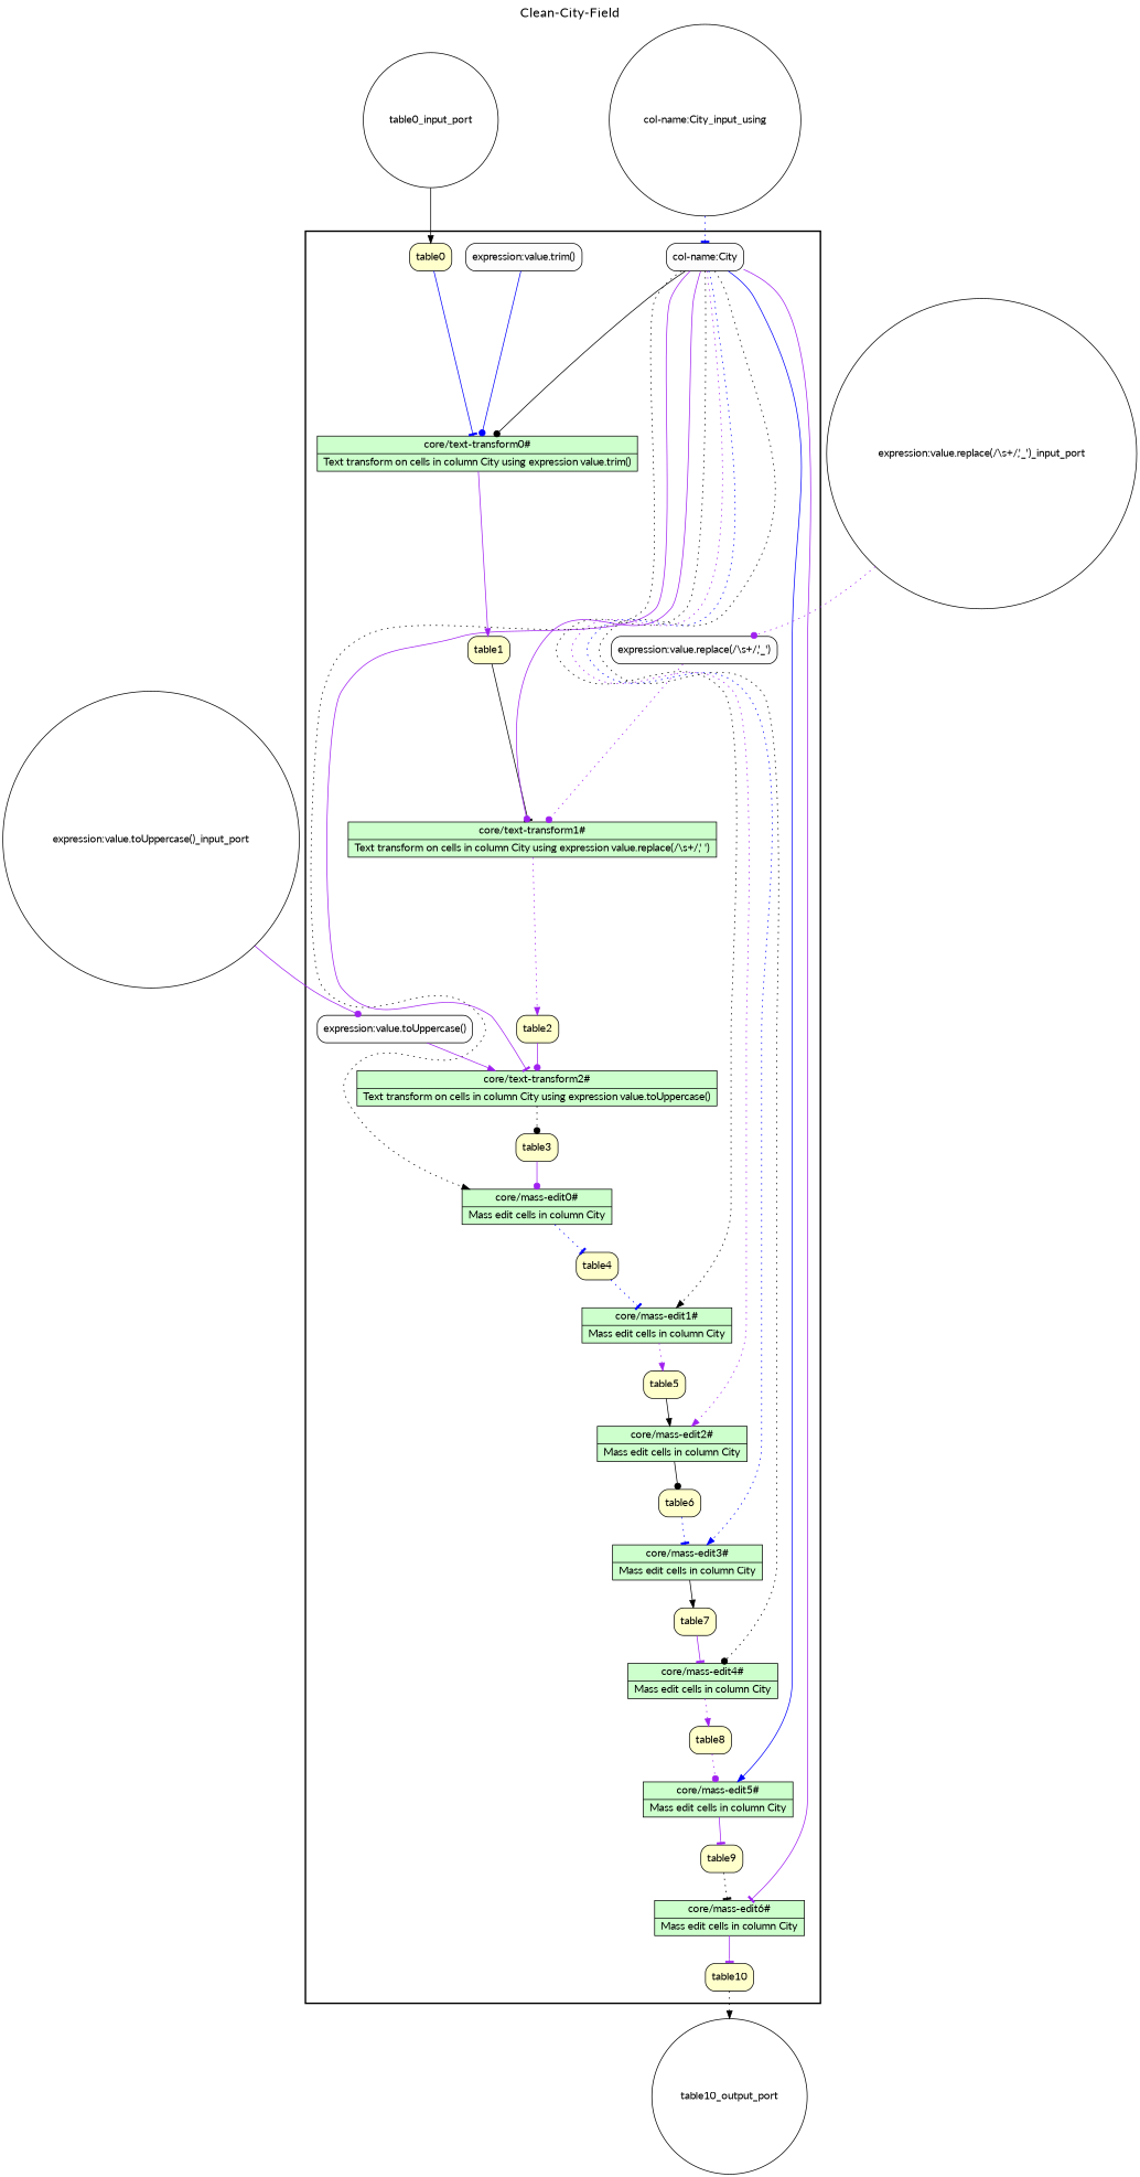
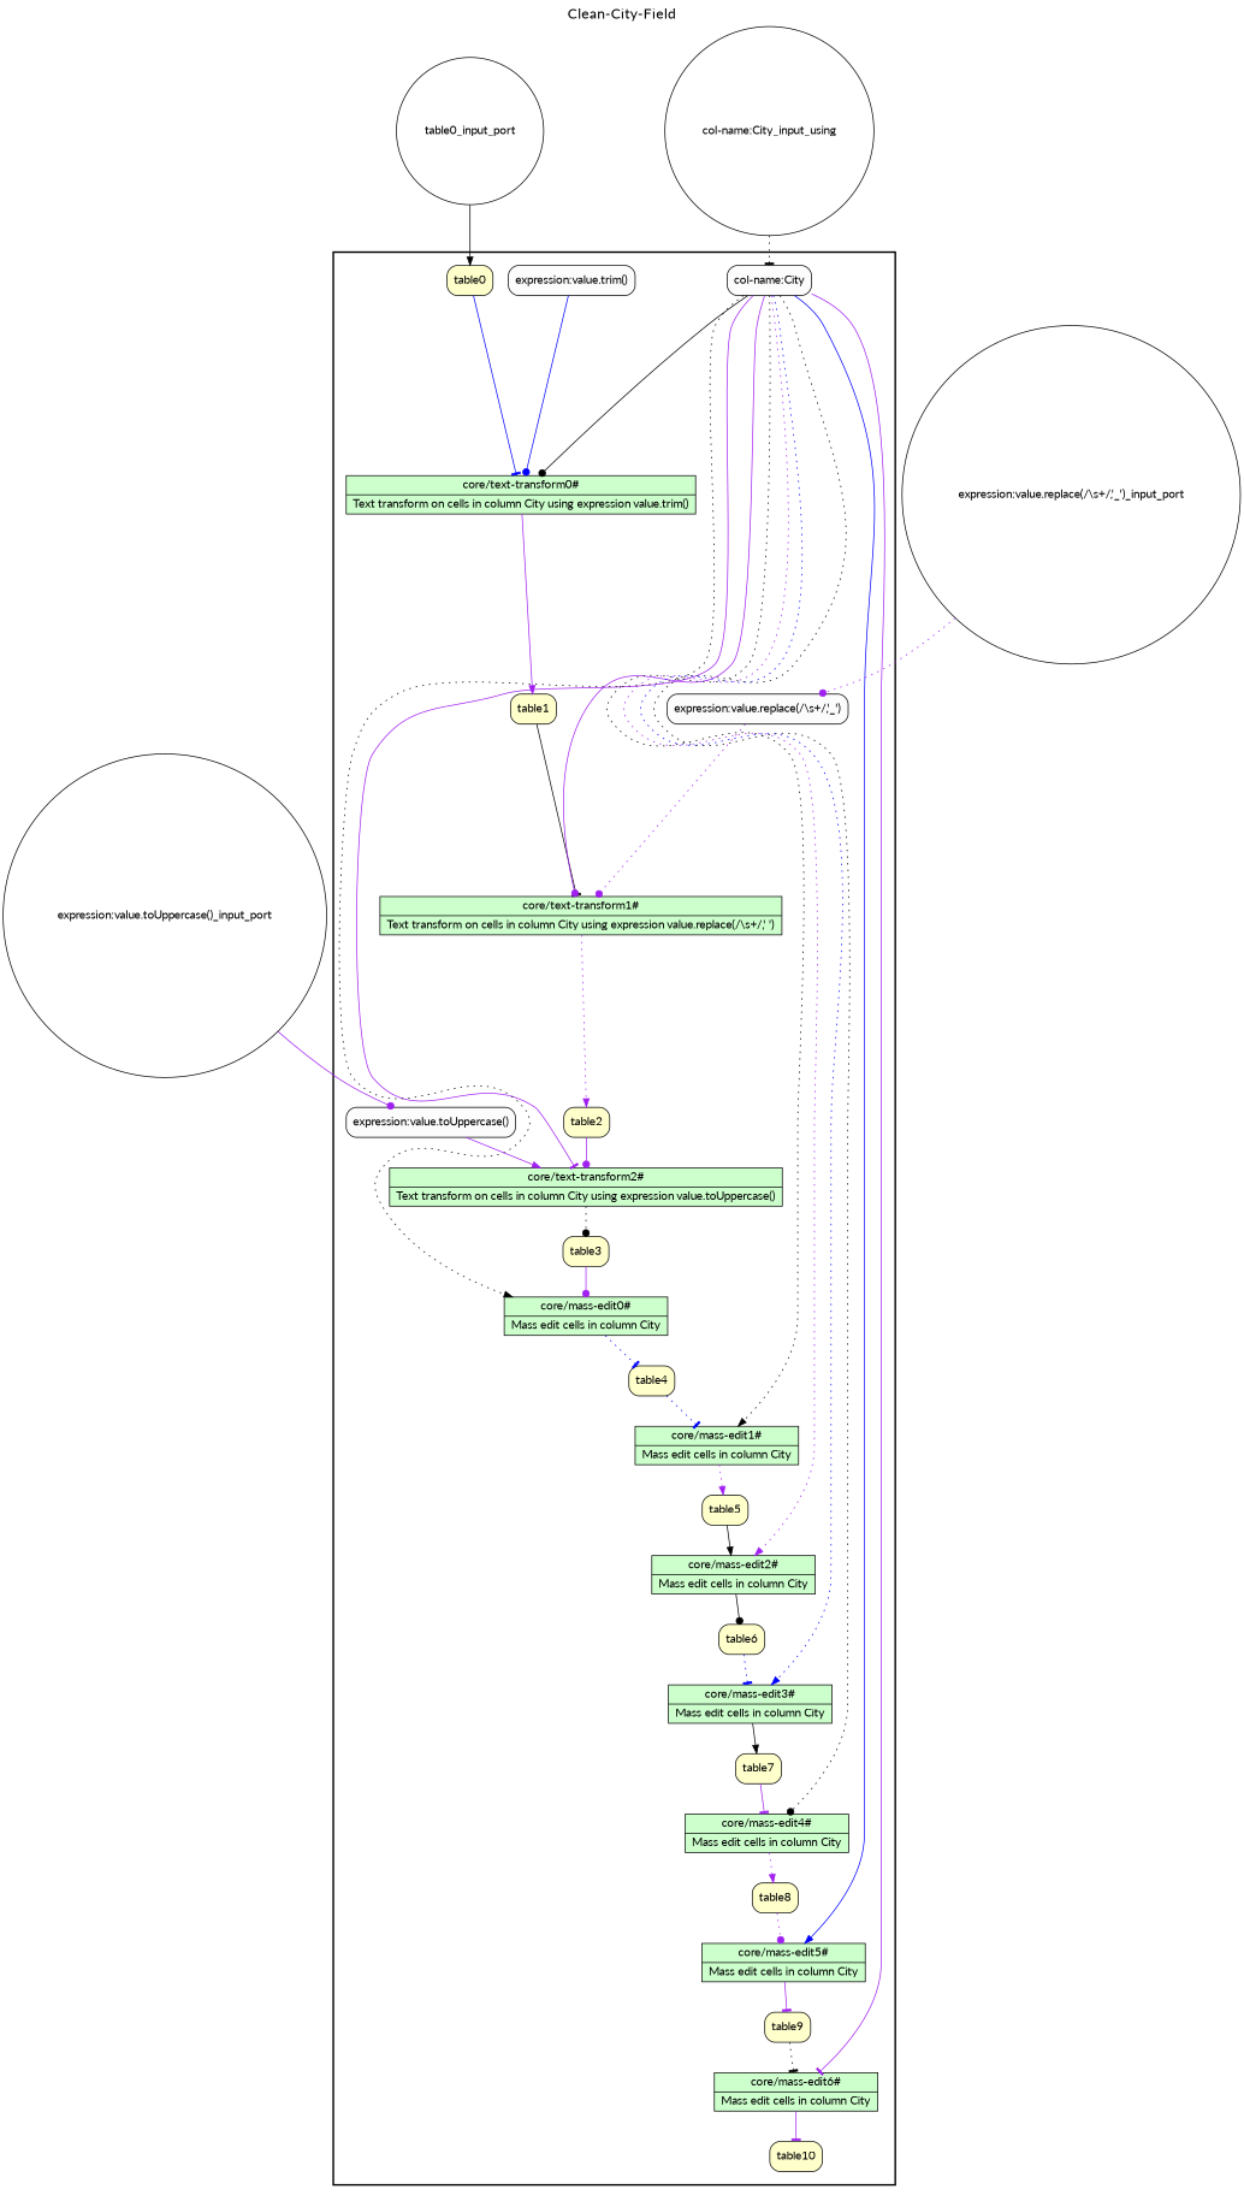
  digraph {
    fontname=Lato
    fontsize=18
    label="Clean-City-Field"
    labelloc=t
    rankdir=TB
    node [fillcolor="#FFFFCC" fontname=Lato peripheries=1 shape=box style="rounded,filled"]
    edge [arrowhead=normal color=purple fontname=Lato style=solid]
    n1 [fillcolor="#CCFFCC" label="{<f0> core/text-transform0# |<f1> Text transform on cells in column City using expression value.trim()}" rankdir=LR shape=record style=filled]
    table1
    n3 [fillcolor="#CCFFCC" label="{<f0> core/text-transform1# |<f1> Text transform on cells in column City using expression value.replace(/\\s+/,' ')}" rankdir=LR shape=record style=filled]
    table2
    n5 [fillcolor="#CCFFCC" label="{<f0> core/text-transform2# |<f1> Text transform on cells in column City using expression value.toUppercase()}" rankdir=LR shape=record style=filled]
    table3
    n7 [fillcolor="#CCFFCC" label="{<f0> core/mass-edit0# |<f1> Mass edit cells in column City}" rankdir=LR shape=record style=filled]
    table4
    n9 [fillcolor="#CCFFCC" label="{<f0> core/mass-edit1# |<f1> Mass edit cells in column City}" rankdir=LR shape=record style=filled]
    table5
    n11 [fillcolor="#CCFFCC" label="{<f0> core/mass-edit2# |<f1> Mass edit cells in column City}" rankdir=LR shape=record style=filled]
    table6
    n13 [fillcolor="#CCFFCC" label="{<f0> core/mass-edit3# |<f1> Mass edit cells in column City}" rankdir=LR shape=record style=filled]
    table7
    n15 [fillcolor="#CCFFCC" label="{<f0> core/mass-edit4# |<f1> Mass edit cells in column City}" rankdir=LR shape=record style=filled]
    table8
    n17 [fillcolor="#CCFFCC" label="{<f0> core/mass-edit5# |<f1> Mass edit cells in column City}" rankdir=LR shape=record style=filled]
    table9
    n19 [fillcolor="#CCFFCC" label="{<f0> core/mass-edit6# |<f1> Mass edit cells in column City}" rankdir=LR shape=record style=filled]
    table10
    table0
    "col-name:City" [fillcolor="#FCFCFC"]
    "expression:value.trim()" [fillcolor="#FCFCFC"]
    "expression:value.replace(/\\s+/,'_')" [fillcolor="#FCFCFC"]
    "expression:value.toUppercase()" [fillcolor="#FCFCFC"]
-   table10_output_port [fillcolor="#FFFFFF" shape=circle width=0.2]
    "expression:value.replace(/\\s+/,'_')_input_port" [fillcolor="#FFFFFF" shape=circle width=0.2]
    n28 [fillcolor="#FFFFFF" label="col-name:City_input_using" shape=circle width=0.2]
    "expression:value.toUppercase()_input_port" [fillcolor="#FFFFFF" shape=circle width=0.2]
    table0_input_port [fillcolor="#FFFFFF" shape=circle width=0.2]
    subgraph cluster_1 {
      color=black
      label=""
      penwidth=2
      subgraph cluster_2 {
        color=black
        label=""
        penwidth=0
        n1
        table1
        n3
        table2
        n5
        table3
        n7
        table4
        n9
        table5
        n11
        table6
        n13
        table7
        n15
        table8
        n17
        table9
        n19
        table10
        table0
        "col-name:City"
        "expression:value.trim()"
        "expression:value.replace(/\\s+/,'_')"
        "expression:value.toUppercase()"
      }
    }
    n1 -> table1
    table1 -> n3 [arrowhead=tee color=black]
    n3 -> table2 [style=dotted]
    table2 -> n5 [arrowhead=dot]
    n5 -> table3 [arrowhead=dot color=black style=dotted]
    table3 -> n7 [arrowhead=dot]
    n7 -> table4 [arrowhead=tee color=blue style=dotted]
    table4 -> n9 [arrowhead=tee color=blue style=dotted]
    n9 -> table5 [style=dotted]
    table5 -> n11 [color=black]
    n11 -> table6 [arrowhead=dot color=black]
    table6 -> n13 [arrowhead=tee color=blue style=dotted]
    n13 -> table7 [color=black]
    table7 -> n15 [arrowhead=tee]
    n15 -> table8 [style=dotted]
    table8 -> n17 [arrowhead=dot style=dotted]
    n17 -> table9 [arrowhead=tee]
    table9 -> n19 [arrowhead=tee color=black style=dotted]
    n19 -> table10 [arrowhead=tee]
-   table10 -> table10_output_port [color=black style=dotted]
    table0 -> n1 [arrowhead=tee color=blue]
    "col-name:City" -> n1 [arrowhead=dot color=black]
    "col-name:City" -> n3 [arrowhead=dot]
    "col-name:City" -> n5 [arrowhead=tee]
    "col-name:City" -> n7 [color=black style=dotted]
    "col-name:City" -> n9 [color=black style=dotted]
    "col-name:City" -> n11 [style=dotted]
    "col-name:City" -> n13 [color=blue style=dotted]
    "col-name:City" -> n15 [arrowhead=dot color=black style=dotted]
    "col-name:City" -> n17 [color=blue]
    "col-name:City" -> n19 [arrowhead=tee]
    "expression:value.trim()" -> n1 [arrowhead=dot color=blue]
    "expression:value.replace(/\\s+/,'_')" -> n3 [arrowhead=dot style=dotted]
    "expression:value.toUppercase()" -> n5
    "expression:value.replace(/\\s+/,'_')_input_port" -> "expression:value.replace(/\\s+/,'_')" [arrowhead=dot style=dotted]
-   n28 -> "col-name:City" [arrowhead=tee color=blue style=dotted]
+   n28 -> "col-name:City" [arrowhead=tee color=black style=dotted]
    "expression:value.toUppercase()_input_port" -> "expression:value.toUppercase()" [arrowhead=dot]
    table0_input_port -> table0 [color=black]
  }
